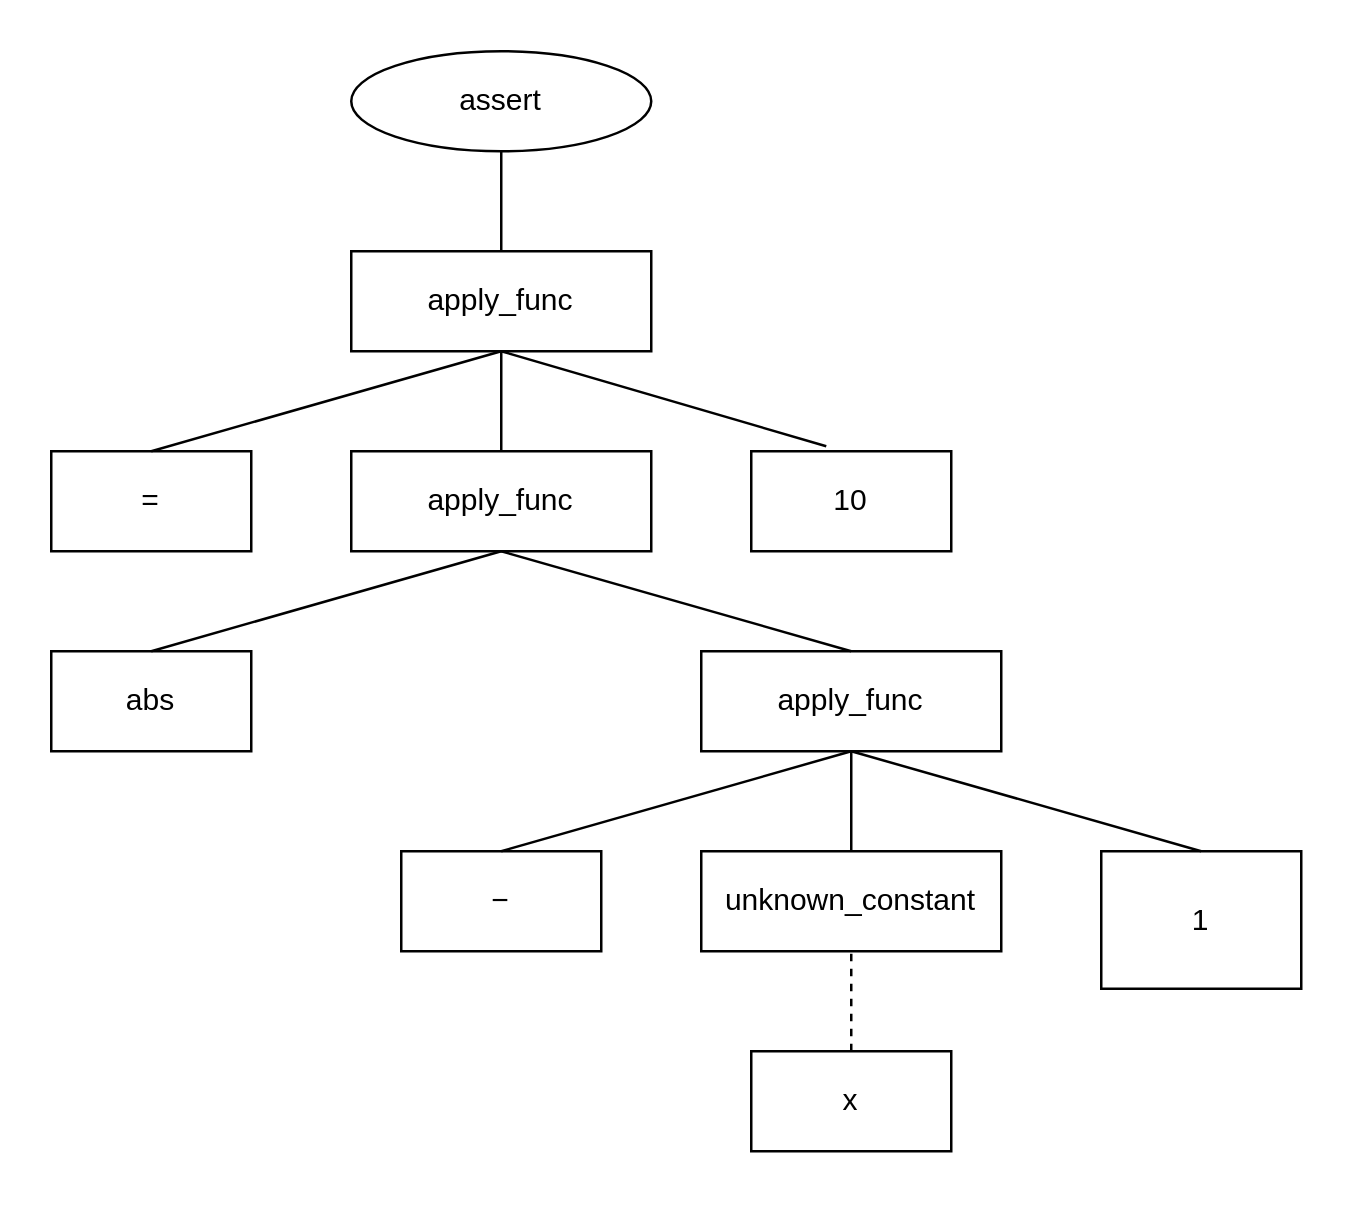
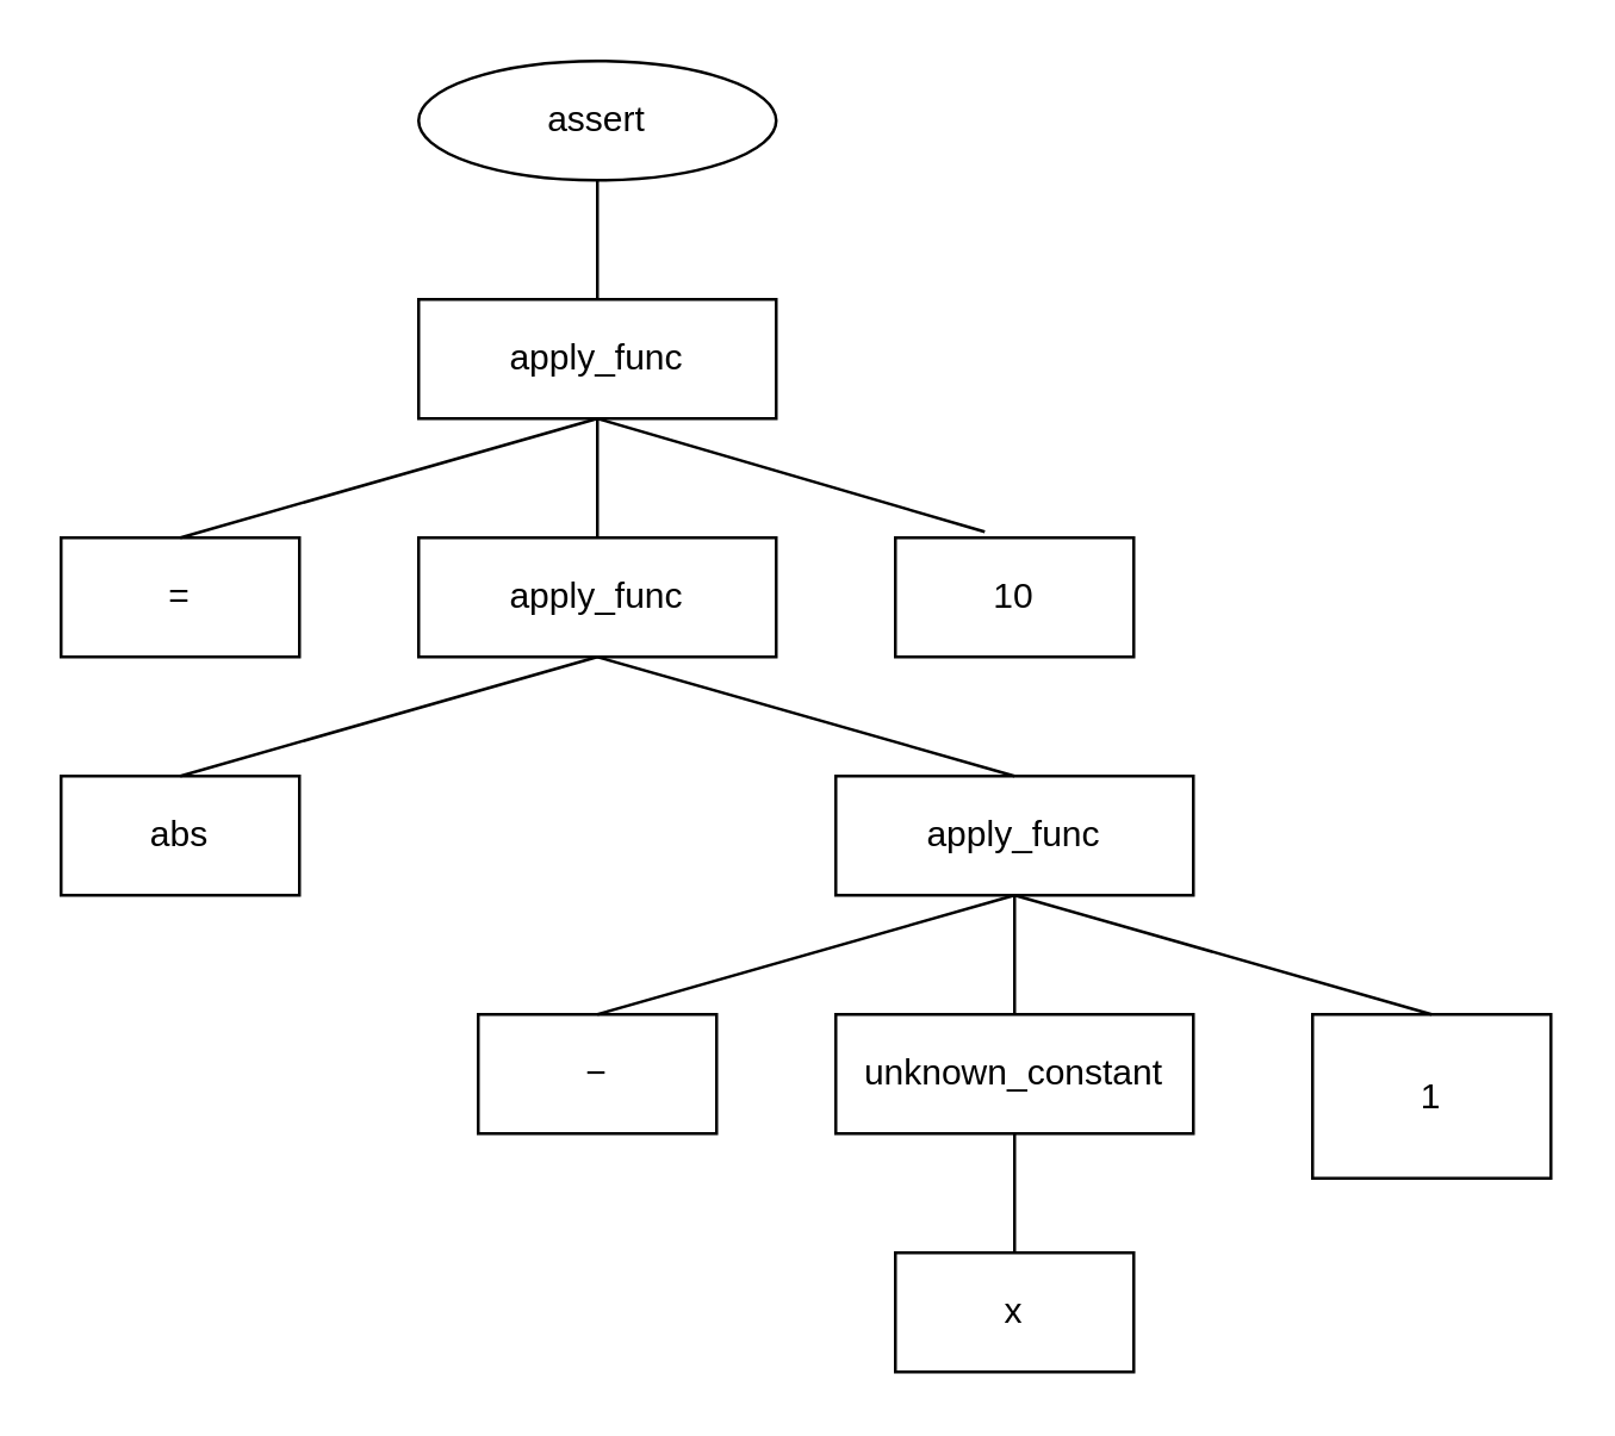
  <mxCell id="0" />
  <mxCell id="1" parent="0" />
  <mxCell id="2" value="assert" style="ellipse;whiteSpace=wrap;html=1;" vertex="1" parent="1"><mxGeometry x="140" y="20" width="120" height="40" as="geometry" /></mxCell>
  <mxCell id="3" value="apply_func" style="rounded=0;whiteSpace=wrap;html=1;" vertex="1" parent="1"><mxGeometry x="140" y="100" width="120" height="40" as="geometry" /></mxCell>
  <mxCell id="4" value="=" style="rounded=0;whiteSpace=wrap;html=1;" vertex="1" parent="1"><mxGeometry x="20" y="180" width="80" height="40" as="geometry" /></mxCell>
  <mxCell id="5" value="apply_func" style="rounded=0;whiteSpace=wrap;html=1;" vertex="1" parent="1"><mxGeometry x="140" y="180" width="120" height="40" as="geometry" /></mxCell>
  <mxCell id="6" value="10" style="rounded=0;whiteSpace=wrap;html=1;" vertex="1" parent="1"><mxGeometry x="300" y="180" width="80" height="40" as="geometry" /></mxCell>
  <mxCell id="7" value="abs" style="rounded=0;whiteSpace=wrap;html=1;" vertex="1" parent="1"><mxGeometry x="20" y="260" width="80" height="40" as="geometry" /></mxCell>
  <mxCell id="8" value="apply_func" style="rounded=0;whiteSpace=wrap;html=1;" vertex="1" parent="1"><mxGeometry x="280" y="260" width="120" height="40" as="geometry" /></mxCell>
  <mxCell id="9" value="−" style="rounded=0;whiteSpace=wrap;html=1;" vertex="1" parent="1"><mxGeometry x="160" y="340" width="80" height="40" as="geometry" /></mxCell>
  <mxCell id="10" value="unknown_constant" style="rounded=0;whiteSpace=wrap;html=1;" vertex="1" parent="1"><mxGeometry x="280" y="340" width="120" height="40" as="geometry" /></mxCell>
  <mxCell id="11" value="1" style="rounded=0;whiteSpace=wrap;html=1;" vertex="1" parent="1"><mxGeometry x="440" y="340" width="80" height="55" as="geometry" /></mxCell>
  <mxCell id="12" value="x" style="rounded=0;whiteSpace=wrap;html=1;" vertex="1" parent="1"><mxGeometry x="300" y="420" width="80" height="40" as="geometry" /></mxCell>
  <mxCell id="13" value="" style="endArrow=none;html=1;rounded=0;entryX=0.5;entryY=1;entryDx=0;entryDy=0;" edge="1" parent="1" source="3" target="2"><mxGeometry width="50" height="50" relative="1" as="geometry"><mxPoint x="290" y="290" as="sourcePoint" /><mxPoint x="340" y="240" as="targetPoint" /></mxGeometry></mxCell>
  <mxCell id="14" value="" style="endArrow=none;html=1;rounded=0;exitX=0.5;exitY=0;exitDx=0;exitDy=0;entryX=0.5;entryY=1;entryDx=0;entryDy=0;" edge="1" parent="1" source="4" target="3"><mxGeometry width="50" height="50" relative="1" as="geometry"><mxPoint x="150" y="190" as="sourcePoint" /><mxPoint x="190" y="140" as="targetPoint" /></mxGeometry></mxCell>
  <mxCell id="15" value="" style="endArrow=none;html=1;rounded=0;exitX=0.5;exitY=0;exitDx=0;exitDy=0;" edge="1" parent="1" source="5"><mxGeometry width="50" height="50" relative="1" as="geometry"><mxPoint x="150" y="190" as="sourcePoint" /><mxPoint x="200" y="140" as="targetPoint" /></mxGeometry></mxCell>
  <mxCell id="16" value="" style="endArrow=none;html=1;rounded=0;entryX=0.375;entryY=-0.05;entryDx=0;entryDy=0;entryPerimeter=0;" edge="1" parent="1" target="6"><mxGeometry width="50" height="50" relative="1" as="geometry"><mxPoint x="200" y="140" as="sourcePoint" /><mxPoint x="410" y="130" as="targetPoint" /></mxGeometry></mxCell>
  <mxCell id="17" value="" style="endArrow=none;html=1;rounded=0;exitX=0.5;exitY=0;exitDx=0;exitDy=0;entryX=0.5;entryY=1;entryDx=0;entryDy=0;" edge="1" parent="1" source="7" target="5"><mxGeometry width="50" height="50" relative="1" as="geometry"><mxPoint x="10" y="270" as="sourcePoint" /><mxPoint x="60" y="220" as="targetPoint" /></mxGeometry></mxCell>
  <mxCell id="18" value="" style="endArrow=none;html=1;rounded=0;entryX=0.5;entryY=1;entryDx=0;entryDy=0;exitX=0.5;exitY=0;exitDx=0;exitDy=0;" edge="1" parent="1" source="8" target="5"><mxGeometry width="50" height="50" relative="1" as="geometry"><mxPoint x="190" y="310" as="sourcePoint" /><mxPoint x="240" y="260" as="targetPoint" /></mxGeometry></mxCell>
  <mxCell id="19" value="" style="endArrow=none;html=1;rounded=0;exitX=0.5;exitY=0;exitDx=0;exitDy=0;" edge="1" parent="1" source="9"><mxGeometry width="50" height="50" relative="1" as="geometry"><mxPoint x="290" y="350" as="sourcePoint" /><mxPoint x="340" y="300" as="targetPoint" /></mxGeometry></mxCell>
  <mxCell id="20" value="" style="endArrow=none;html=1;rounded=0;" edge="1" parent="1" source="10"><mxGeometry width="50" height="50" relative="1" as="geometry"><mxPoint x="110" y="460" as="sourcePoint" /><mxPoint x="340" y="300" as="targetPoint" /></mxGeometry></mxCell>
  <mxCell id="21" value="" style="endArrow=none;html=1;rounded=0;exitX=0.5;exitY=0;exitDx=0;exitDy=0;" edge="1" parent="1" source="11"><mxGeometry width="50" height="50" relative="1" as="geometry"><mxPoint x="530" y="320" as="sourcePoint" /><mxPoint x="340" y="300" as="targetPoint" /></mxGeometry></mxCell>
- <mxCell id="22" value="" style="endArrow=none;html=1;rounded=0;entryX=0.5;entryY=1;entryDx=0;entryDy=0;exitX=0.5;exitY=0;exitDx=0;exitDy=0;dashed=1;" edge="1" parent="1" source="12" target="10"><mxGeometry width="50" height="50" relative="1" as="geometry"><mxPoint x="160" y="480" as="sourcePoint" /><mxPoint x="210" y="430" as="targetPoint" /></mxGeometry></mxCell>
+ <mxCell id="22" value="" style="endArrow=none;html=1;rounded=0;entryX=0.5;entryY=1;entryDx=0;entryDy=0;exitX=0.5;exitY=0;exitDx=0;exitDy=0;" edge="1" parent="1" source="12" target="10"><mxGeometry width="50" height="50" relative="1" as="geometry"><mxPoint x="160" y="480" as="sourcePoint" /><mxPoint x="210" y="430" as="targetPoint" /></mxGeometry></mxCell>
